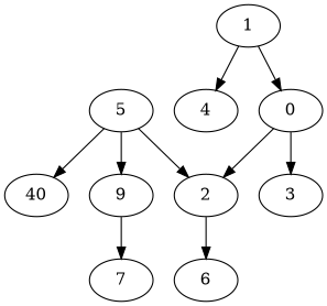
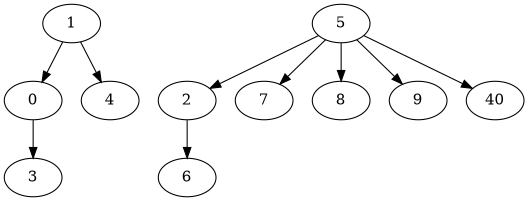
  digraph {
    0
    2
    3
    1
    4
    6
    5
    7
+   8
    9
    n11 [label=40]
-   0 -> 2
    0 -> 3
    2 -> 6
    1 -> 0
    1 -> 4
    5 -> 2
-   9 -> 7
+   5 -> 7
+   5 -> 8
    5 -> 9
    5 -> n11
  }
